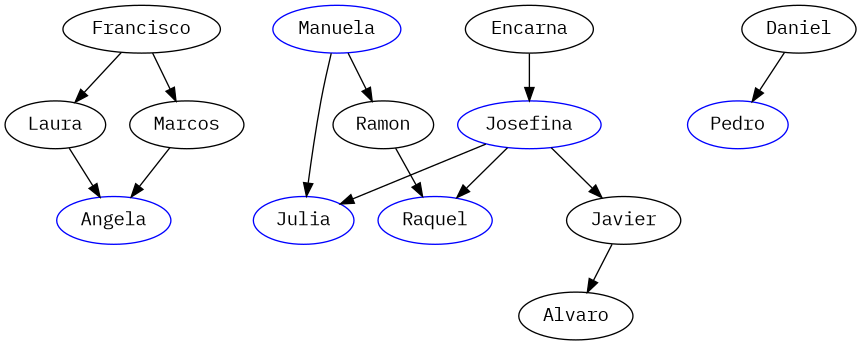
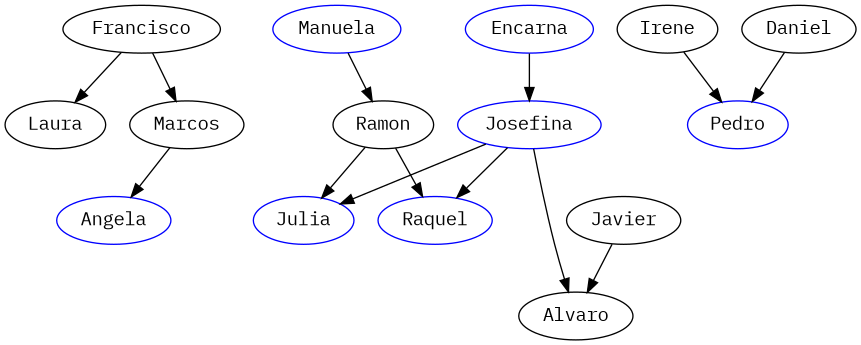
  strict digraph {
    fontname="IBM Plex Mono"
    node [color=black fontname="IBM Plex Mono"]
    edge [fontname="IBM Plex Mono" style=solid]
    n1 [label=Francisco]
    n2 [label=Laura]
    n3 [label=Marcos]
    n4 [color=blue label=Angela]
    n5 [label=Ramon]
    n6 [color=blue label=Raquel]
    n7 [color=blue label=Julia]
    n8 [color=blue label=Manuela]
+   n9 [label=Irene]
    n10 [color=blue label=Pedro]
    n11 [label=Daniel]
    n12 [color=blue label=Josefina]
    n13 [label=Alvaro]
-   n14 [label=Encarna]
+   n14 [color=blue label=Encarna]
    n15 [label=Javier]
    n1 -> n2
    n1 -> n3
-   n2 -> n4
    n3 -> n4
    n5 -> n6
-   n8 -> n7
+   n5 -> n7
    n8 -> n5
+   n9 -> n10
    n11 -> n10
    n12 -> n6
    n12 -> n7
-   n12 -> n15
+   n12 -> n13
    n14 -> n12
    n15 -> n13
  }
